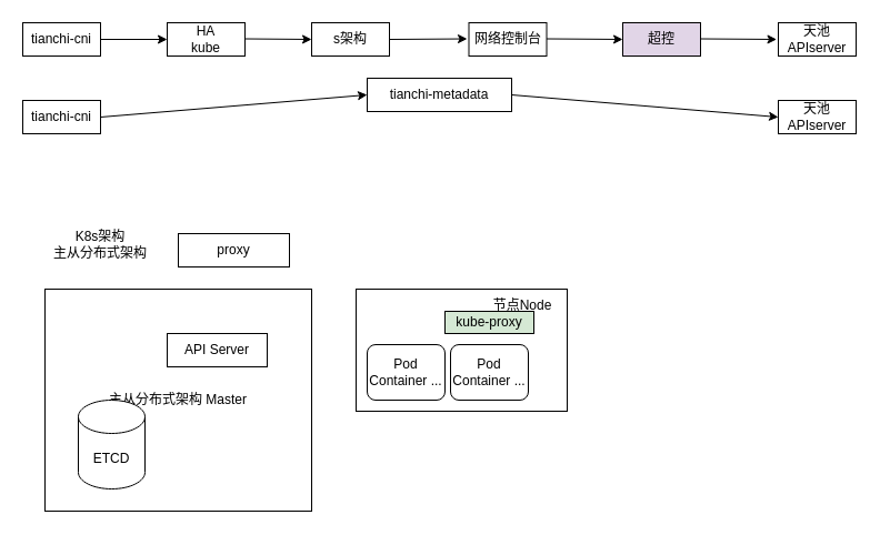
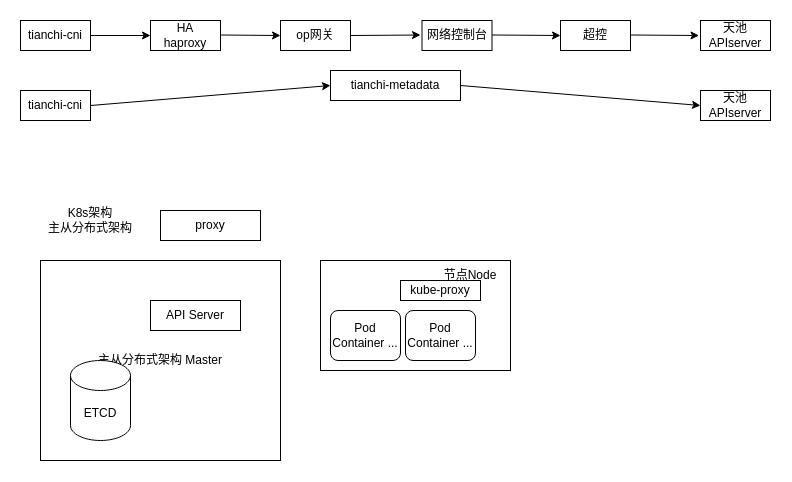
  <mxCell id="0" />
  <mxCell id="1" parent="0" />
  <mxCell id="2" value="tianchi-cni" style="rounded=0;whiteSpace=wrap;html=1;" parent="1" vertex="1"><mxGeometry x="20" y="20" width="70" height="30" as="geometry" /></mxCell>
  <mxCell id="3" value="" style="endArrow=classic;html=1;rounded=0;exitX=1;exitY=0.5;exitDx=0;exitDy=0;" parent="1" source="12" edge="1"><mxGeometry width="50" height="50" relative="1" as="geometry"><mxPoint x="340" y="140" as="sourcePoint" /><mxPoint x="180" y="35" as="targetPoint" /></mxGeometry></mxCell>
  <mxCell id="4" value="" style="endArrow=classic;html=1;rounded=0;exitX=1;exitY=0.5;exitDx=0;exitDy=0;entryX=0;entryY=0.5;entryDx=0;entryDy=0;" parent="1" target="5" edge="1"><mxGeometry width="50" height="50" relative="1" as="geometry"><mxPoint x="220" y="34.5" as="sourcePoint" /><mxPoint x="310" y="34.5" as="targetPoint" /></mxGeometry></mxCell>
- <mxCell id="5" value="s架构" style="rounded=0;whiteSpace=wrap;html=1;" parent="1" vertex="1"><mxGeometry x="280" y="20" width="70" height="30" as="geometry" /></mxCell>
+ <mxCell id="5" value="op网关" style="rounded=0;whiteSpace=wrap;html=1;" parent="1" vertex="1"><mxGeometry x="280" y="20" width="70" height="30" as="geometry" /></mxCell>
  <mxCell id="6" value="" style="endArrow=classic;html=1;rounded=0;" parent="1" edge="1"><mxGeometry width="50" height="50" relative="1" as="geometry"><mxPoint x="350" y="35" as="sourcePoint" /><mxPoint x="420" y="34.5" as="targetPoint" /></mxGeometry></mxCell>
  <mxCell id="7" value="网络控制台" style="rounded=0;whiteSpace=wrap;html=1;" parent="1" vertex="1"><mxGeometry x="421.5" y="20" width="70" height="30" as="geometry" /></mxCell>
  <mxCell id="8" value="" style="endArrow=classic;html=1;rounded=0;exitX=1;exitY=0.5;exitDx=0;exitDy=0;entryX=0;entryY=0.5;entryDx=0;entryDy=0;" parent="1" target="9" edge="1"><mxGeometry width="50" height="50" relative="1" as="geometry"><mxPoint x="491.5" y="34.5" as="sourcePoint" /><mxPoint x="581.5" y="34.5" as="targetPoint" /></mxGeometry></mxCell>
- <mxCell id="9" value="超控" style="rounded=0;whiteSpace=wrap;html=1;fillColor=#e1d5e7;" parent="1" vertex="1"><mxGeometry x="560" y="20" width="70" height="30" as="geometry" /></mxCell>
+ <mxCell id="9" value="超控" style="rounded=0;whiteSpace=wrap;html=1;" parent="1" vertex="1"><mxGeometry x="560" y="20" width="70" height="30" as="geometry" /></mxCell>
  <mxCell id="10" value="天池APIserver" style="rounded=0;whiteSpace=wrap;html=1;" parent="1" vertex="1"><mxGeometry x="700" y="20" width="70" height="30" as="geometry" /></mxCell>
  <mxCell id="11" value="" style="endArrow=classic;html=1;rounded=0;exitX=1;exitY=0.5;exitDx=0;exitDy=0;" parent="1" source="2" target="12" edge="1"><mxGeometry width="50" height="50" relative="1" as="geometry"><mxPoint x="90" y="35" as="sourcePoint" /><mxPoint x="180" y="35" as="targetPoint" /></mxGeometry></mxCell>
- <mxCell id="12" value="HA&lt;br&gt;kube" style="rounded=0;whiteSpace=wrap;html=1;" parent="1" vertex="1"><mxGeometry x="150" y="20" width="70" height="30" as="geometry" /></mxCell>
+ <mxCell id="12" value="HA&lt;br&gt;haproxy" style="rounded=0;whiteSpace=wrap;html=1;" parent="1" vertex="1"><mxGeometry x="150" y="20" width="70" height="30" as="geometry" /></mxCell>
  <mxCell id="13" value="" style="endArrow=classic;html=1;rounded=0;exitX=1;exitY=0.5;exitDx=0;exitDy=0;entryX=0;entryY=0.5;entryDx=0;entryDy=0;" parent="1" edge="1"><mxGeometry width="50" height="50" relative="1" as="geometry"><mxPoint x="630" y="34.5" as="sourcePoint" /><mxPoint x="698.5" y="35" as="targetPoint" /></mxGeometry></mxCell>
  <mxCell id="14" value="tianchi-cni" style="rounded=0;whiteSpace=wrap;html=1;" parent="1" vertex="1"><mxGeometry x="20" y="90" width="70" height="30" as="geometry" /></mxCell>
  <mxCell id="15" value="" style="endArrow=classic;html=1;rounded=0;exitX=1;exitY=0.5;exitDx=0;exitDy=0;entryX=0;entryY=0.5;entryDx=0;entryDy=0;" parent="1" source="17" target="18" edge="1"><mxGeometry width="50" height="50" relative="1" as="geometry"><mxPoint x="340" y="210" as="sourcePoint" /><mxPoint x="180" y="105" as="targetPoint" /></mxGeometry></mxCell>
  <mxCell id="16" value="" style="endArrow=classic;html=1;rounded=0;exitX=1;exitY=0.5;exitDx=0;exitDy=0;entryX=0;entryY=0.5;entryDx=0;entryDy=0;" parent="1" source="14" target="17" edge="1"><mxGeometry width="50" height="50" relative="1" as="geometry"><mxPoint x="90" y="110" as="sourcePoint" /><mxPoint x="390" y="110" as="targetPoint" /></mxGeometry></mxCell>
  <mxCell id="17" value="tianchi-metadata" style="rounded=0;whiteSpace=wrap;html=1;" parent="1" vertex="1"><mxGeometry x="330" y="70" width="130" height="30" as="geometry" /></mxCell>
  <mxCell id="18" value="天池APIserver" style="rounded=0;whiteSpace=wrap;html=1;" parent="1" vertex="1"><mxGeometry x="700" y="90" width="70" height="30" as="geometry" /></mxCell>
  <mxCell id="19" value="主从分布式架构 Master" style="rounded=0;whiteSpace=wrap;html=1;" vertex="1" parent="1"><mxGeometry x="40" y="260" width="240" height="200" as="geometry" /></mxCell>
  <mxCell id="20" value="K8s架构&lt;br&gt;主从分布式架构" style="text;html=1;strokeColor=none;fillColor=none;align=center;verticalAlign=middle;whiteSpace=wrap;rounded=0;" vertex="1" parent="1"><mxGeometry x="45" y="190" width="90" height="60" as="geometry" /></mxCell>
  <mxCell id="21" value="API Server" style="rounded=0;whiteSpace=wrap;html=1;" vertex="1" parent="1"><mxGeometry x="150" y="300" width="90" height="30" as="geometry" /></mxCell>
  <mxCell id="22" value="proxy" style="rounded=0;whiteSpace=wrap;html=1;" vertex="1" parent="1"><mxGeometry x="160" y="210" width="100" height="30" as="geometry" /></mxCell>
  <mxCell id="23" value="ETCD" style="shape=cylinder3;whiteSpace=wrap;html=1;boundedLbl=1;backgroundOutline=1;size=15;" vertex="1" parent="1"><mxGeometry x="70" y="360" width="60" height="80" as="geometry" /></mxCell>
  <mxCell id="24" value="" style="rounded=0;whiteSpace=wrap;html=1;" vertex="1" parent="1"><mxGeometry x="320" y="260" width="190" height="110" as="geometry" /></mxCell>
  <mxCell id="25" value="节点Node" style="text;html=1;strokeColor=none;fillColor=none;align=center;verticalAlign=middle;whiteSpace=wrap;rounded=0;" vertex="1" parent="1"><mxGeometry x="440" y="260" width="60" height="30" as="geometry" /></mxCell>
- <mxCell id="26" value="kube-proxy" style="rounded=0;whiteSpace=wrap;html=1;fillColor=#d5e8d4;" vertex="1" parent="1"><mxGeometry x="400" y="280" width="80" height="20" as="geometry" /></mxCell>
+ <mxCell id="26" value="kube-proxy" style="rounded=0;whiteSpace=wrap;html=1;" vertex="1" parent="1"><mxGeometry x="400" y="280" width="80" height="20" as="geometry" /></mxCell>
  <mxCell id="27" value="Pod&lt;br&gt;Container ..." style="rounded=1;whiteSpace=wrap;html=1;" vertex="1" parent="1"><mxGeometry x="330" y="310" width="70" height="50" as="geometry" /></mxCell>
  <mxCell id="28" value="Pod&lt;br&gt;Container ..." style="rounded=1;whiteSpace=wrap;html=1;" vertex="1" parent="1"><mxGeometry x="405" y="310" width="70" height="50" as="geometry" /></mxCell>
